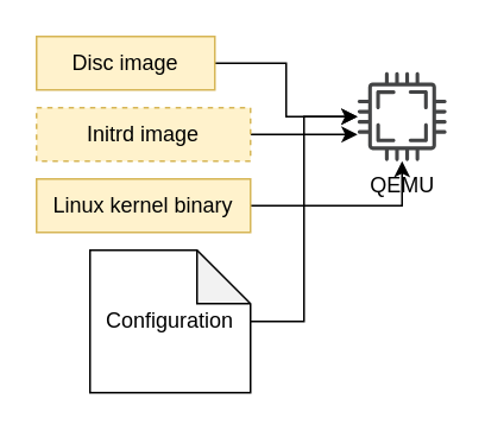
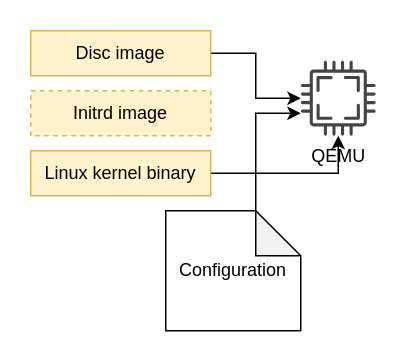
  <mxCell id="0" />
  <mxCell id="1" parent="0" />
  <mxCell id="2" value="QEMU" style="sketch=0;pointerEvents=1;shadow=0;dashed=0;html=1;strokeColor=none;fillColor=#434445;aspect=fixed;labelPosition=center;verticalLabelPosition=bottom;verticalAlign=top;align=center;outlineConnect=0;shape=mxgraph.vvd.cpu;" parent="1" vertex="1"><mxGeometry x="200" y="40" width="50" height="50" as="geometry" /></mxCell>
  <mxCell id="3" style="edgeStyle=orthogonalEdgeStyle;rounded=0;orthogonalLoop=1;jettySize=auto;html=1;" parent="1" source="4" target="2" edge="1"><mxGeometry relative="1" as="geometry" /></mxCell>
- <mxCell id="4" value="Disc image" style="rounded=0;whiteSpace=wrap;html=1;fillColor=#fff2cc;strokeColor=#d6b656;" parent="1" vertex="1"><mxGeometry x="20" y="20" width="100" height="30" as="geometry" /></mxCell>
+ <mxCell id="4" value="Disc image" style="rounded=0;whiteSpace=wrap;html=1;fillColor=#fff2cc;strokeColor=#d6b656;" parent="1" vertex="1"><mxGeometry x="20" y="20" width="120" height="30" as="geometry" /></mxCell>
  <mxCell id="5" style="edgeStyle=orthogonalEdgeStyle;rounded=0;orthogonalLoop=1;jettySize=auto;html=1;" parent="1" source="6" target="2" edge="1"><mxGeometry relative="1" as="geometry" /></mxCell>
  <mxCell id="6" value="Linux kernel binary" style="rounded=0;whiteSpace=wrap;html=1;fillColor=#fff2cc;strokeColor=#d6b656;" parent="1" vertex="1"><mxGeometry x="20" y="100" width="120" height="30" as="geometry" /></mxCell>
- <mxCell id="7" style="edgeStyle=orthogonalEdgeStyle;rounded=0;orthogonalLoop=1;jettySize=auto;html=1;" parent="1" source="8" target="2" edge="1"><mxGeometry relative="1" as="geometry" /></mxCell>
  <mxCell id="8" value="Initrd image" style="rounded=0;whiteSpace=wrap;html=1;fillColor=#fff2cc;strokeColor=#d6b656;dashed=1;" parent="1" vertex="1"><mxGeometry x="20" y="60" width="120" height="30" as="geometry" /></mxCell>
  <mxCell id="9" style="edgeStyle=orthogonalEdgeStyle;rounded=0;orthogonalLoop=1;jettySize=auto;html=1;" parent="1" source="10" target="2" edge="1"><mxGeometry relative="1" as="geometry"><Array as="points"><mxPoint x="170" y="180" /><mxPoint x="170" y="75" /></Array></mxGeometry></mxCell>
- <mxCell id="10" value="Configuration" style="shape=note;whiteSpace=wrap;html=1;backgroundOutline=1;darkOpacity=0.05;" parent="1" vertex="1"><mxGeometry x="50" y="140" width="90" height="80" as="geometry" /></mxCell>
+ <mxCell id="10" value="Configuration" style="shape=note;whiteSpace=wrap;html=1;backgroundOutline=1;darkOpacity=0.05;" parent="1" vertex="1"><mxGeometry x="110" y="140" width="90" height="80" as="geometry" /></mxCell>
